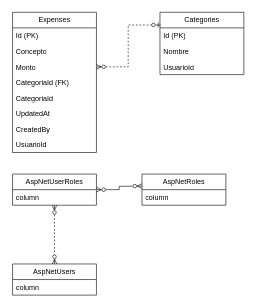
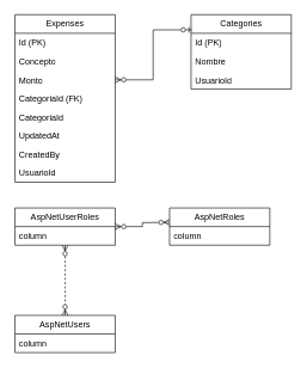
  <mxCell id="0" />
  <mxCell id="1" parent="0" />
  <mxCell id="2" style="edgeStyle=orthogonalEdgeStyle;rounded=0;orthogonalLoop=1;jettySize=auto;html=1;endArrow=ERzeroToMany;endFill=0;startArrow=ERzeroToMany;startFill=0;dashed=1;" edge="1" parent="1" source="3" target="20"><mxGeometry relative="1" as="geometry" /></mxCell>
  <mxCell id="3" value="AspNetUserRoles" style="swimlane;fontStyle=0;childLayout=stackLayout;horizontal=1;startSize=26;fillColor=none;horizontalStack=0;resizeParent=1;resizeParentMax=0;resizeLast=0;collapsible=1;marginBottom=0;whiteSpace=wrap;html=1;" vertex="1" parent="1"><mxGeometry x="20" y="290" width="140" height="52" as="geometry" /></mxCell>
  <mxCell id="4" value="column" style="text;strokeColor=none;fillColor=none;align=left;verticalAlign=top;spacingLeft=4;spacingRight=4;overflow=hidden;rotatable=0;points=[[0,0.5],[1,0.5]];portConstraint=eastwest;whiteSpace=wrap;html=1;" vertex="1" parent="3"><mxGeometry y="26" width="140" height="26" as="geometry" /></mxCell>
  <mxCell id="5" value="Expenses" style="swimlane;fontStyle=0;childLayout=stackLayout;horizontal=1;startSize=26;fillColor=none;horizontalStack=0;resizeParent=1;resizeParentMax=0;resizeLast=0;collapsible=1;marginBottom=0;whiteSpace=wrap;html=1;" vertex="1" parent="1"><mxGeometry x="20" y="20" width="140" height="234" as="geometry" /></mxCell>
  <mxCell id="6" value="Id (PK)" style="text;strokeColor=none;fillColor=none;align=left;verticalAlign=top;spacingLeft=4;spacingRight=4;overflow=hidden;rotatable=0;points=[[0,0.5],[1,0.5]];portConstraint=eastwest;whiteSpace=wrap;html=1;" vertex="1" parent="5"><mxGeometry y="26" width="140" height="26" as="geometry" /></mxCell>
  <mxCell id="7" value="Concepto" style="text;strokeColor=none;fillColor=none;align=left;verticalAlign=top;spacingLeft=4;spacingRight=4;overflow=hidden;rotatable=0;points=[[0,0.5],[1,0.5]];portConstraint=eastwest;whiteSpace=wrap;html=1;" vertex="1" parent="5"><mxGeometry y="52" width="140" height="26" as="geometry" /></mxCell>
  <mxCell id="8" value="Monto" style="text;strokeColor=none;fillColor=none;align=left;verticalAlign=top;spacingLeft=4;spacingRight=4;overflow=hidden;rotatable=0;points=[[0,0.5],[1,0.5]];portConstraint=eastwest;whiteSpace=wrap;html=1;" vertex="1" parent="5"><mxGeometry y="78" width="140" height="26" as="geometry" /></mxCell>
  <mxCell id="9" value="CategoriaId (FK)" style="text;strokeColor=none;fillColor=none;align=left;verticalAlign=top;spacingLeft=4;spacingRight=4;overflow=hidden;rotatable=0;points=[[0,0.5],[1,0.5]];portConstraint=eastwest;whiteSpace=wrap;html=1;" vertex="1" parent="5"><mxGeometry y="104" width="140" height="26" as="geometry" /></mxCell>
  <mxCell id="10" value="CategoriaId" style="text;strokeColor=none;fillColor=none;align=left;verticalAlign=top;spacingLeft=4;spacingRight=4;overflow=hidden;rotatable=0;points=[[0,0.5],[1,0.5]];portConstraint=eastwest;whiteSpace=wrap;html=1;" vertex="1" parent="5"><mxGeometry y="130" width="140" height="26" as="geometry" /></mxCell>
  <mxCell id="11" value="UpdatedAt" style="text;strokeColor=none;fillColor=none;align=left;verticalAlign=top;spacingLeft=4;spacingRight=4;overflow=hidden;rotatable=0;points=[[0,0.5],[1,0.5]];portConstraint=eastwest;whiteSpace=wrap;html=1;" vertex="1" parent="5"><mxGeometry y="156" width="140" height="26" as="geometry" /></mxCell>
  <mxCell id="12" value="CreatedBy" style="text;strokeColor=none;fillColor=none;align=left;verticalAlign=top;spacingLeft=4;spacingRight=4;overflow=hidden;rotatable=0;points=[[0,0.5],[1,0.5]];portConstraint=eastwest;whiteSpace=wrap;html=1;" vertex="1" parent="5"><mxGeometry y="182" width="140" height="26" as="geometry" /></mxCell>
  <mxCell id="13" value="UsuarioId" style="text;strokeColor=none;fillColor=none;align=left;verticalAlign=top;spacingLeft=4;spacingRight=4;overflow=hidden;rotatable=0;points=[[0,0.5],[1,0.5]];portConstraint=eastwest;whiteSpace=wrap;html=1;" vertex="1" parent="5"><mxGeometry y="208" width="140" height="26" as="geometry" /></mxCell>
  <mxCell id="14" value="Categories" style="swimlane;fontStyle=0;childLayout=stackLayout;horizontal=1;startSize=26;fillColor=none;horizontalStack=0;resizeParent=1;resizeParentMax=0;resizeLast=0;collapsible=1;marginBottom=0;whiteSpace=wrap;html=1;" vertex="1" parent="1"><mxGeometry x="266" y="20" width="140" height="104" as="geometry" /></mxCell>
  <mxCell id="15" value="Id (PK)" style="text;strokeColor=none;fillColor=none;align=left;verticalAlign=top;spacingLeft=4;spacingRight=4;overflow=hidden;rotatable=0;points=[[0,0.5],[1,0.5]];portConstraint=eastwest;whiteSpace=wrap;html=1;" vertex="1" parent="14"><mxGeometry y="26" width="140" height="26" as="geometry" /></mxCell>
  <mxCell id="16" value="Nombre" style="text;strokeColor=none;fillColor=none;align=left;verticalAlign=top;spacingLeft=4;spacingRight=4;overflow=hidden;rotatable=0;points=[[0,0.5],[1,0.5]];portConstraint=eastwest;whiteSpace=wrap;html=1;" vertex="1" parent="14"><mxGeometry y="52" width="140" height="26" as="geometry" /></mxCell>
  <mxCell id="17" value="UsuarioId" style="text;strokeColor=none;fillColor=none;align=left;verticalAlign=top;spacingLeft=4;spacingRight=4;overflow=hidden;rotatable=0;points=[[0,0.5],[1,0.5]];portConstraint=eastwest;whiteSpace=wrap;html=1;" vertex="1" parent="14"><mxGeometry y="78" width="140" height="26" as="geometry" /></mxCell>
  <mxCell id="18" value="AspNetRoles" style="swimlane;fontStyle=0;childLayout=stackLayout;horizontal=1;startSize=26;fillColor=none;horizontalStack=0;resizeParent=1;resizeParentMax=0;resizeLast=0;collapsible=1;marginBottom=0;whiteSpace=wrap;html=1;" vertex="1" parent="1"><mxGeometry x="236" y="290" width="140" height="52" as="geometry" /></mxCell>
  <mxCell id="19" value="column" style="text;strokeColor=none;fillColor=none;align=left;verticalAlign=top;spacingLeft=4;spacingRight=4;overflow=hidden;rotatable=0;points=[[0,0.5],[1,0.5]];portConstraint=eastwest;whiteSpace=wrap;html=1;" vertex="1" parent="18"><mxGeometry y="26" width="140" height="26" as="geometry" /></mxCell>
  <mxCell id="20" value="AspNetUsers" style="swimlane;fontStyle=0;childLayout=stackLayout;horizontal=1;startSize=26;fillColor=none;horizontalStack=0;resizeParent=1;resizeParentMax=0;resizeLast=0;collapsible=1;marginBottom=0;whiteSpace=wrap;html=1;" vertex="1" parent="1"><mxGeometry x="20" y="440" width="140" height="52" as="geometry" /></mxCell>
  <mxCell id="21" value="column" style="text;strokeColor=none;fillColor=none;align=left;verticalAlign=top;spacingLeft=4;spacingRight=4;overflow=hidden;rotatable=0;points=[[0,0.5],[1,0.5]];portConstraint=eastwest;whiteSpace=wrap;html=1;" vertex="1" parent="20"><mxGeometry y="26" width="140" height="26" as="geometry" /></mxCell>
- <mxCell id="22" style="edgeStyle=orthogonalEdgeStyle;rounded=0;orthogonalLoop=1;jettySize=auto;html=1;entryX=0.008;entryY=0.204;entryDx=0;entryDy=0;entryPerimeter=0;startArrow=ERzeroToMany;startFill=0;endArrow=ERzeroToOne;endFill=0;dashed=1;" edge="1" parent="1" source="8" target="14"><mxGeometry relative="1" as="geometry" /></mxCell>
+ <mxCell id="22" style="edgeStyle=orthogonalEdgeStyle;rounded=0;orthogonalLoop=1;jettySize=auto;html=1;entryX=0.008;entryY=0.204;entryDx=0;entryDy=0;entryPerimeter=0;startArrow=ERzeroToMany;startFill=0;endArrow=ERzeroToOne;endFill=0;" edge="1" parent="1" source="8" target="14"><mxGeometry relative="1" as="geometry" /></mxCell>
  <mxCell id="23" style="edgeStyle=orthogonalEdgeStyle;rounded=0;orthogonalLoop=1;jettySize=auto;html=1;endArrow=ERzeroToMany;endFill=0;startArrow=ERzeroToMany;startFill=0;" edge="1" parent="1" source="3"><mxGeometry relative="1" as="geometry"><mxPoint x="236" y="310" as="targetPoint" /></mxGeometry></mxCell>
